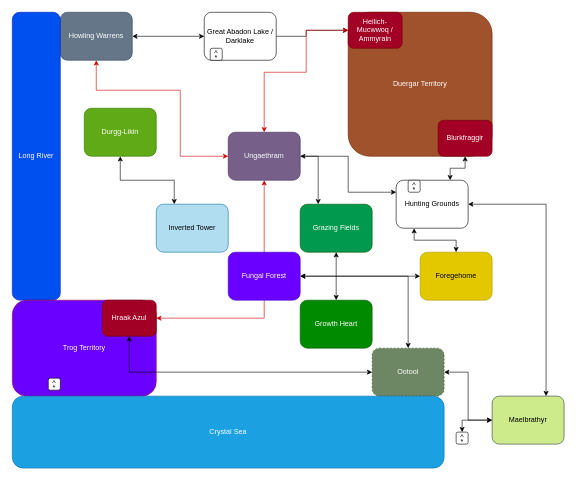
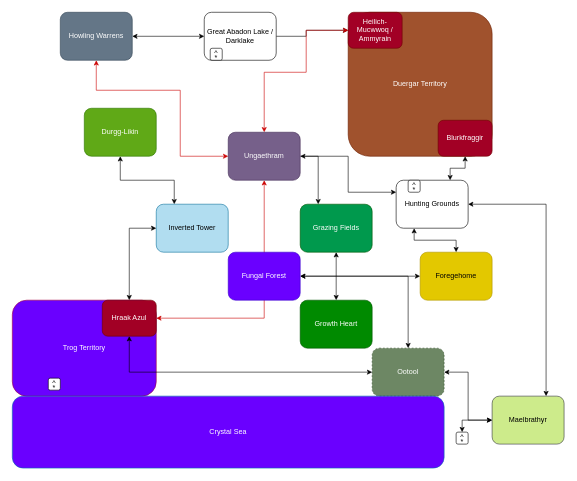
  <mxCell id="0" />
  <mxCell id="1" parent="0" />
  <mxCell id="2" value="Duergar Territory" style="rounded=1;whiteSpace=wrap;html=1;fillColor=#a0522d;fontColor=#ffffff;strokeColor=#6D1F00;" vertex="1" parent="1"><mxGeometry x="580" y="20" width="240" height="240" as="geometry" /></mxCell>
  <mxCell id="3" style="edgeStyle=orthogonalEdgeStyle;rounded=0;orthogonalLoop=1;jettySize=auto;html=1;exitX=1;exitY=0.5;exitDx=0;exitDy=0;entryX=0;entryY=0.5;entryDx=0;entryDy=0;startArrow=classic;startFill=1;" edge="1" parent="1" source="4" target="6"><mxGeometry relative="1" as="geometry" /></mxCell>
  <mxCell id="4" value="Howling Warrens" style="rounded=1;whiteSpace=wrap;html=1;fillColor=#647687;fontColor=#ffffff;strokeColor=#314354;" vertex="1" parent="1"><mxGeometry x="100" y="20" width="120" height="80" as="geometry" /></mxCell>
  <mxCell id="5" style="edgeStyle=orthogonalEdgeStyle;rounded=0;orthogonalLoop=1;jettySize=auto;html=1;exitX=1;exitY=0.5;exitDx=0;exitDy=0;entryX=0;entryY=0.5;entryDx=0;entryDy=0;" edge="1" parent="1" source="6" target="7"><mxGeometry relative="1" as="geometry"><Array as="points"><mxPoint x="510" y="60" /><mxPoint x="510" y="50" /></Array></mxGeometry></mxCell>
  <mxCell id="6" value="Great Abadon Lake / Darklake" style="rounded=1;whiteSpace=wrap;html=1;" vertex="1" parent="1"><mxGeometry x="340" y="20" width="120" height="80" as="geometry" /></mxCell>
  <mxCell id="7" value="Heilich-Mucwwoq / Ammyrain" style="rounded=1;whiteSpace=wrap;html=1;fillColor=#a20025;fontColor=#ffffff;strokeColor=#6F0000;" vertex="1" parent="1"><mxGeometry x="580" y="20" width="90" height="60" as="geometry" /></mxCell>
  <mxCell id="8" style="edgeStyle=orthogonalEdgeStyle;rounded=0;orthogonalLoop=1;jettySize=auto;html=1;exitX=0.5;exitY=1;exitDx=0;exitDy=0;entryX=0.25;entryY=0;entryDx=0;entryDy=0;startArrow=classic;startFill=1;" edge="1" parent="1" source="9" target="13"><mxGeometry relative="1" as="geometry" /></mxCell>
  <mxCell id="9" value="Durgg-Likin" style="rounded=1;whiteSpace=wrap;html=1;fillColor=#60a917;fontColor=#ffffff;strokeColor=#2D7600;" vertex="1" parent="1"><mxGeometry x="140" y="180" width="120" height="80" as="geometry" /></mxCell>
  <mxCell id="10" style="edgeStyle=orthogonalEdgeStyle;rounded=0;orthogonalLoop=1;jettySize=auto;html=1;exitX=1;exitY=0.5;exitDx=0;exitDy=0;entryX=0;entryY=0.5;entryDx=0;entryDy=0;startArrow=classic;startFill=1;" edge="1" parent="1" source="11" target="34"><mxGeometry relative="1" as="geometry" /></mxCell>
  <mxCell id="11" value="Ootool" style="rounded=1;whiteSpace=wrap;html=1;fillColor=#6d8764;fontColor=#ffffff;strokeColor=#3A5431;dashed=1;" vertex="1" parent="1"><mxGeometry x="620" y="580" width="120" height="80" as="geometry" /></mxCell>
- <mxCell id="12" value="Long River" style="rounded=1;whiteSpace=wrap;html=1;fillColor=#0050ef;fontColor=#ffffff;strokeColor=#001DBC;" vertex="1" parent="1"><mxGeometry x="20" y="20" width="80" height="480" as="geometry" /></mxCell>
  <mxCell id="13" value="Inverted Tower" style="rounded=1;whiteSpace=wrap;html=1;fillColor=#b1ddf0;strokeColor=#10739e;fontColor=#000000;" vertex="1" parent="1"><mxGeometry x="260" y="340" width="120" height="80" as="geometry" /></mxCell>
  <mxCell id="14" style="edgeStyle=orthogonalEdgeStyle;rounded=0;orthogonalLoop=1;jettySize=auto;html=1;exitX=0.5;exitY=1;exitDx=0;exitDy=0;entryX=1;entryY=0.5;entryDx=0;entryDy=0;strokeColor=#CC0000;startArrow=classic;startFill=1;" edge="1" parent="1" source="19" target="37"><mxGeometry relative="1" as="geometry" /></mxCell>
  <mxCell id="15" style="edgeStyle=orthogonalEdgeStyle;rounded=0;orthogonalLoop=1;jettySize=auto;html=1;exitX=0;exitY=0.5;exitDx=0;exitDy=0;entryX=0.5;entryY=1;entryDx=0;entryDy=0;strokeColor=#CC0000;startArrow=classic;startFill=1;" edge="1" parent="1" source="19" target="4"><mxGeometry relative="1" as="geometry"><Array as="points"><mxPoint x="300" y="260" /><mxPoint x="300" y="150" /><mxPoint x="160" y="150" /></Array></mxGeometry></mxCell>
  <mxCell id="16" style="edgeStyle=orthogonalEdgeStyle;rounded=0;orthogonalLoop=1;jettySize=auto;html=1;exitX=0.5;exitY=0;exitDx=0;exitDy=0;entryX=0;entryY=0.5;entryDx=0;entryDy=0;strokeColor=#CC0000;startArrow=classic;startFill=1;" edge="1" parent="1" source="19" target="7"><mxGeometry relative="1" as="geometry"><Array as="points"><mxPoint x="440" y="120" /><mxPoint x="510" y="120" /><mxPoint x="510" y="50" /></Array></mxGeometry></mxCell>
  <mxCell id="17" style="edgeStyle=orthogonalEdgeStyle;rounded=0;orthogonalLoop=1;jettySize=auto;html=1;exitX=1;exitY=0.5;exitDx=0;exitDy=0;entryX=0.25;entryY=0;entryDx=0;entryDy=0;" edge="1" parent="1" source="19" target="28"><mxGeometry relative="1" as="geometry" /></mxCell>
  <mxCell id="18" style="edgeStyle=orthogonalEdgeStyle;rounded=0;orthogonalLoop=1;jettySize=auto;html=1;exitX=1;exitY=0.5;exitDx=0;exitDy=0;entryX=0;entryY=0.25;entryDx=0;entryDy=0;startArrow=classic;startFill=1;" edge="1" parent="1" source="19" target="23"><mxGeometry relative="1" as="geometry" /></mxCell>
  <mxCell id="19" value="Ungaethram" style="rounded=1;whiteSpace=wrap;html=1;fillColor=#76608a;fontColor=#ffffff;strokeColor=#432D57;" vertex="1" parent="1"><mxGeometry x="380" y="220" width="120" height="80" as="geometry" /></mxCell>
  <mxCell id="20" style="edgeStyle=orthogonalEdgeStyle;rounded=0;orthogonalLoop=1;jettySize=auto;html=1;exitX=0.25;exitY=1;exitDx=0;exitDy=0;entryX=0.5;entryY=0;entryDx=0;entryDy=0;startArrow=classic;startFill=1;" edge="1" parent="1" source="23" target="25"><mxGeometry relative="1" as="geometry" /></mxCell>
  <mxCell id="21" style="edgeStyle=orthogonalEdgeStyle;rounded=0;orthogonalLoop=1;jettySize=auto;html=1;exitX=0.75;exitY=0;exitDx=0;exitDy=0;entryX=0.5;entryY=1;entryDx=0;entryDy=0;startArrow=classic;startFill=1;" edge="1" parent="1" source="23" target="33"><mxGeometry relative="1" as="geometry" /></mxCell>
  <mxCell id="22" style="edgeStyle=orthogonalEdgeStyle;rounded=0;orthogonalLoop=1;jettySize=auto;html=1;exitX=1;exitY=0.5;exitDx=0;exitDy=0;entryX=0.75;entryY=0;entryDx=0;entryDy=0;startArrow=classic;startFill=1;" edge="1" parent="1" source="23" target="34"><mxGeometry relative="1" as="geometry" /></mxCell>
  <mxCell id="23" value="Hunting Grounds" style="rounded=1;whiteSpace=wrap;html=1;" vertex="1" parent="1"><mxGeometry x="660" y="300" width="120" height="80" as="geometry" /></mxCell>
  <mxCell id="24" style="edgeStyle=orthogonalEdgeStyle;rounded=0;orthogonalLoop=1;jettySize=auto;html=1;exitX=0;exitY=0.5;exitDx=0;exitDy=0;entryX=1;entryY=0.5;entryDx=0;entryDy=0;startArrow=classic;startFill=1;" edge="1" parent="1" source="25" target="32"><mxGeometry relative="1" as="geometry" /></mxCell>
  <mxCell id="25" value="Foregehome" style="rounded=1;whiteSpace=wrap;html=1;fillColor=#e3c800;fontColor=#000000;strokeColor=#B09500;" vertex="1" parent="1"><mxGeometry x="700" y="420" width="120" height="80" as="geometry" /></mxCell>
  <mxCell id="26" value="Trog Territory" style="rounded=1;whiteSpace=wrap;html=1;fillColor=#6a00ff;fontColor=#ffffff;strokeColor=#A50040;" vertex="1" parent="1"><mxGeometry x="20" y="500" width="240" height="160" as="geometry" /></mxCell>
  <mxCell id="27" style="edgeStyle=orthogonalEdgeStyle;rounded=0;orthogonalLoop=1;jettySize=auto;html=1;exitX=0.5;exitY=1;exitDx=0;exitDy=0;entryX=0.5;entryY=0;entryDx=0;entryDy=0;startArrow=classic;startFill=1;" edge="1" parent="1" source="28" target="30"><mxGeometry relative="1" as="geometry" /></mxCell>
  <mxCell id="28" value="Grazing Fields" style="rounded=1;whiteSpace=wrap;html=1;fillColor=#00994D;fontColor=#ffffff;strokeColor=#005700;" vertex="1" parent="1"><mxGeometry x="500" y="340" width="120" height="80" as="geometry" /></mxCell>
- <mxCell id="29" value="Crystal Sea" style="rounded=1;whiteSpace=wrap;html=1;fillColor=#1ba1e2;fontColor=#ffffff;strokeColor=#006EAF;" vertex="1" parent="1"><mxGeometry x="20" y="660" width="720" height="120" as="geometry" /></mxCell>
+ <mxCell id="29" value="Crystal Sea" style="rounded=1;whiteSpace=wrap;html=1;fillColor=#6a00ff;fontColor=#ffffff;strokeColor=#006EAF;" vertex="1" parent="1"><mxGeometry x="20" y="660" width="720" height="120" as="geometry" /></mxCell>
  <mxCell id="30" value="Growth Heart" style="rounded=1;whiteSpace=wrap;html=1;fillColor=#008a00;fontColor=#ffffff;strokeColor=#005700;" vertex="1" parent="1"><mxGeometry x="500" y="500" width="120" height="80" as="geometry" /></mxCell>
  <mxCell id="31" style="edgeStyle=orthogonalEdgeStyle;rounded=0;orthogonalLoop=1;jettySize=auto;html=1;exitX=1;exitY=0.5;exitDx=0;exitDy=0;entryX=0.5;entryY=0;entryDx=0;entryDy=0;startArrow=classic;startFill=1;" edge="1" parent="1" source="32" target="11"><mxGeometry relative="1" as="geometry" /></mxCell>
  <mxCell id="32" value="Fungal Forest" style="rounded=1;whiteSpace=wrap;html=1;fillColor=#6a00ff;fontColor=#ffffff;strokeColor=#3700CC;" vertex="1" parent="1"><mxGeometry x="380" y="420" width="120" height="80" as="geometry" /></mxCell>
  <mxCell id="33" value="Blurkfraggir" style="rounded=1;whiteSpace=wrap;html=1;fillColor=#a20025;fontColor=#ffffff;strokeColor=#6F0000;" vertex="1" parent="1"><mxGeometry x="730" y="200" width="90" height="60" as="geometry" /></mxCell>
  <mxCell id="34" value="Maelbrathyr" style="rounded=1;whiteSpace=wrap;html=1;fillColor=#cdeb8b;strokeColor=#36393d;fontColor=#000000;" vertex="1" parent="1"><mxGeometry x="820" y="660" width="120" height="80" as="geometry" /></mxCell>
+ <mxCell id="35" style="edgeStyle=orthogonalEdgeStyle;rounded=0;orthogonalLoop=1;jettySize=auto;html=1;exitX=0.5;exitY=0;exitDx=0;exitDy=0;entryX=0;entryY=0.5;entryDx=0;entryDy=0;startArrow=classic;startFill=1;" edge="1" parent="1" source="37" target="13"><mxGeometry relative="1" as="geometry" /></mxCell>
  <mxCell id="36" style="edgeStyle=orthogonalEdgeStyle;rounded=0;orthogonalLoop=1;jettySize=auto;html=1;exitX=0.5;exitY=1;exitDx=0;exitDy=0;entryX=0;entryY=0.5;entryDx=0;entryDy=0;startArrow=classic;startFill=1;" edge="1" parent="1" source="37" target="11"><mxGeometry relative="1" as="geometry" /></mxCell>
  <mxCell id="37" value="Hraak Azul" style="rounded=1;whiteSpace=wrap;html=1;fillColor=#a20025;fontColor=#ffffff;strokeColor=#6F0000;" vertex="1" parent="1"><mxGeometry x="170" y="500" width="90" height="60" as="geometry" /></mxCell>
  <mxCell id="38" value="^&lt;div style=&quot;line-height: 10%;&quot;&gt;*&lt;/div&gt;" style="rounded=1;whiteSpace=wrap;html=1;" vertex="1" parent="1"><mxGeometry x="80" y="630" width="20" height="20" as="geometry" /></mxCell>
  <mxCell id="39" style="edgeStyle=orthogonalEdgeStyle;rounded=0;orthogonalLoop=1;jettySize=auto;html=1;exitX=0.5;exitY=0;exitDx=0;exitDy=0;entryX=0;entryY=0.5;entryDx=0;entryDy=0;startArrow=classic;startFill=1;" edge="1" parent="1" source="40" target="34"><mxGeometry relative="1" as="geometry" /></mxCell>
  <mxCell id="40" value="^&lt;div style=&quot;line-height: 10%;&quot;&gt;*&lt;/div&gt;" style="rounded=1;whiteSpace=wrap;html=1;" vertex="1" parent="1"><mxGeometry x="760" y="720" width="20" height="20" as="geometry" /></mxCell>
  <mxCell id="41" value="^&lt;div style=&quot;line-height: 10%;&quot;&gt;*&lt;/div&gt;" style="rounded=1;whiteSpace=wrap;html=1;" vertex="1" parent="1"><mxGeometry x="350" y="80" width="20" height="20" as="geometry" /></mxCell>
  <mxCell id="42" value="^&lt;div style=&quot;line-height: 10%;&quot;&gt;*&lt;/div&gt;" style="rounded=1;whiteSpace=wrap;html=1;" vertex="1" parent="1"><mxGeometry x="680" y="300" width="20" height="20" as="geometry" /></mxCell>
